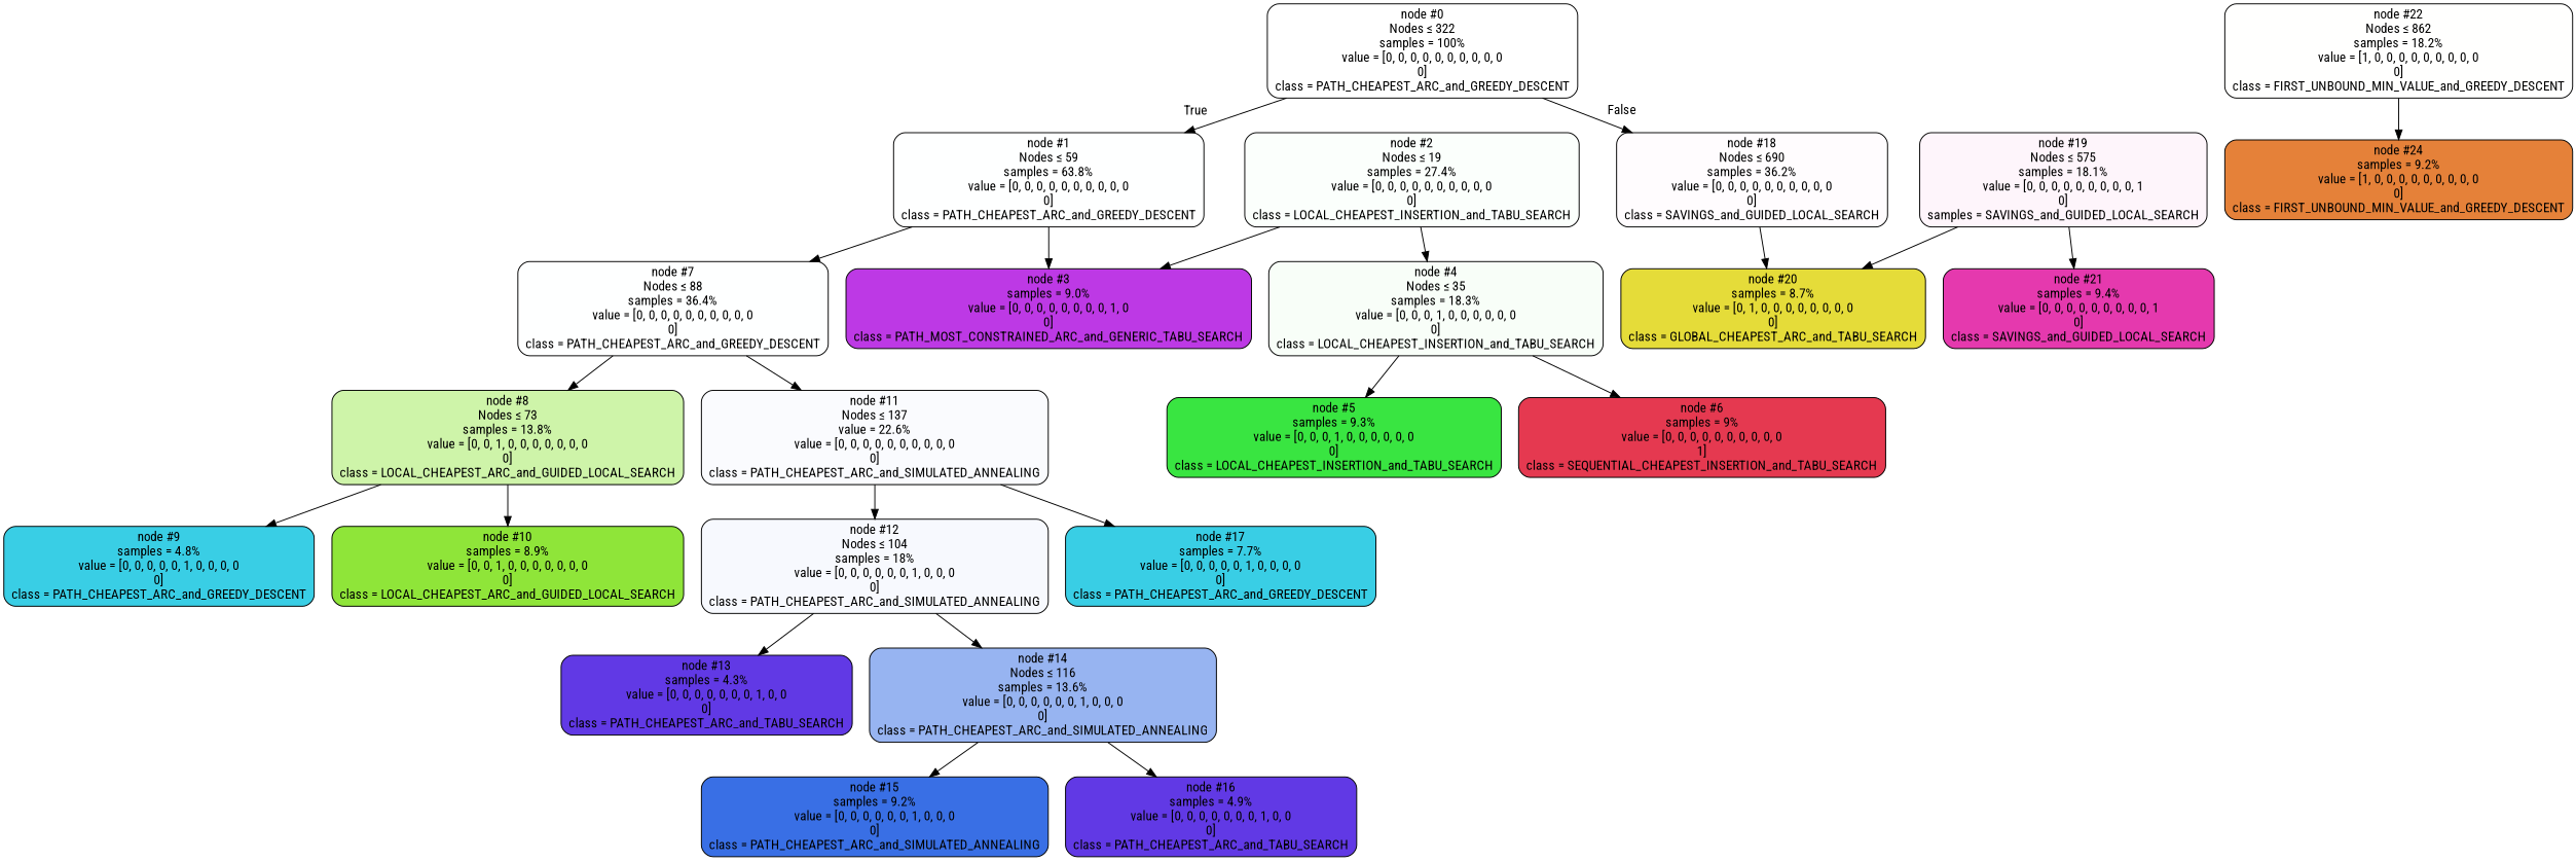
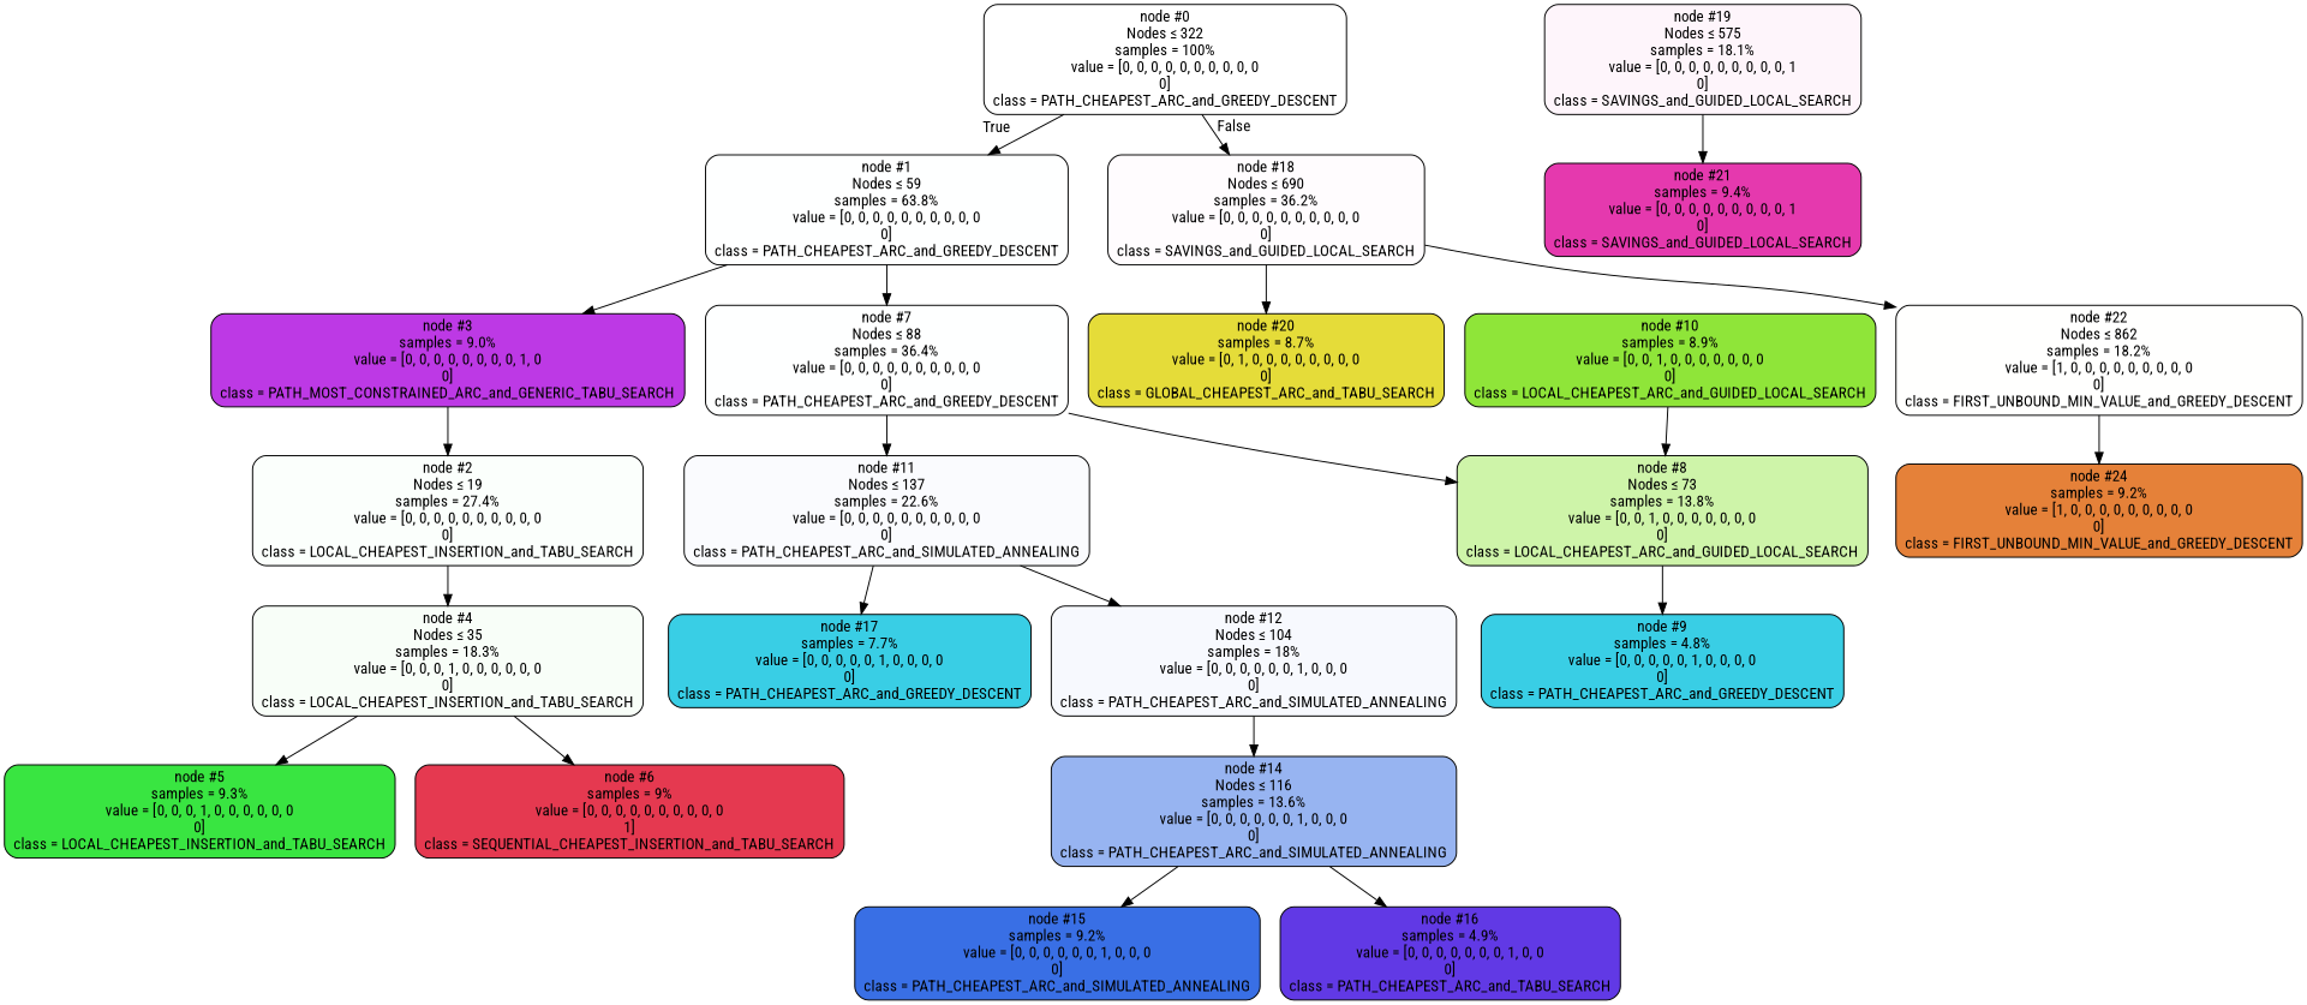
  digraph {
    fontname="Roboto Condensed"
    node [color=black fillcolor="#feffff" fontname="Roboto Condensed" shape=box style="filled, rounded"]
    edge [fontname="Roboto Condensed"]
    n1 [fillcolor="#ffffff" label=<node &#35;0<br/>Nodes &le; 322<br/>samples = 100%<br/>value = [0, 0, 0, 0, 0, 0, 0, 0, 0, 0<br/>0]<br/>class = PATH_CHEAPEST_ARC_and_GREEDY_DESCENT>]
    n2 [label=<node &#35;1<br/>Nodes &le; 59<br/>samples = 63.8%<br/>value = [0, 0, 0, 0, 0, 0, 0, 0, 0, 0<br/>0]<br/>class = PATH_CHEAPEST_ARC_and_GREEDY_DESCENT>]
    n3 [fillcolor="#fffcfe" label=<node &#35;18<br/>Nodes &le; 690<br/>samples = 36.2%<br/>value = [0, 0, 0, 0, 0, 0, 0, 0, 0, 0<br/>0]<br/>class = SAVINGS_and_GUIDED_LOCAL_SEARCH>]
    n4 [label=<node &#35;7<br/>Nodes &le; 88<br/>samples = 36.4%<br/>value = [0, 0, 0, 0, 0, 0, 0, 0, 0, 0<br/>0]<br/>class = PATH_CHEAPEST_ARC_and_GREEDY_DESCENT>]
    n5 [fillcolor="#bd39e5" label=<node &#35;3<br/>samples = 9.0%<br/>value = [0, 0, 0, 0, 0, 0, 0, 0, 1, 0<br/>0]<br/>class = PATH_MOST_CONSTRAINED_ARC_and_GENERIC_TABU_SEARCH>]
    n6 [fillcolor="#fffffe" label=<node &#35;22<br/>Nodes &le; 862<br/>samples = 18.2%<br/>value = [1, 0, 0, 0, 0, 0, 0, 0, 0, 0<br/>0]<br/>class = FIRST_UNBOUND_MIN_VALUE_and_GREEDY_DESCENT>]
    n7 [fillcolor="#e5dc39" label=<node &#35;20<br/>samples = 8.7%<br/>value = [0, 1, 0, 0, 0, 0, 0, 0, 0, 0<br/>0]<br/>class = GLOBAL_CHEAPEST_ARC_and_TABU_SEARCH>]
    n8 [fillcolor="#fbfffc" label=<node &#35;2<br/>Nodes &le; 19<br/>samples = 27.4%<br/>value = [0, 0, 0, 0, 0, 0, 0, 0, 0, 0<br/>0]<br/>class = LOCAL_CHEAPEST_INSERTION_and_TABU_SEARCH>]
    n9 [fillcolor="#f8fef8" label=<node &#35;4<br/>Nodes &le; 35<br/>samples = 18.3%<br/>value = [0, 0, 0, 1, 0, 0, 0, 0, 0, 0<br/>0]<br/>class = LOCAL_CHEAPEST_INSERTION_and_TABU_SEARCH>]
    n10 [fillcolor="#cef4a9" label=<node &#35;8<br/>Nodes &le; 73<br/>samples = 13.8%<br/>value = [0, 0, 1, 0, 0, 0, 0, 0, 0, 0<br/>0]<br/>class = LOCAL_CHEAPEST_ARC_and_GUIDED_LOCAL_SEARCH>]
-   n11 [fillcolor="#fafbfe" label=<node &#35;11<br/>Nodes &le; 137<br/>value = 22.6%<br/>value = [0, 0, 0, 0, 0, 0, 0, 0, 0, 0<br/>0]<br/>class = PATH_CHEAPEST_ARC_and_SIMULATED_ANNEALING>]
+   n11 [fillcolor="#fafbfe" label=<node &#35;11<br/>Nodes &le; 137<br/>samples = 22.6%<br/>value = [0, 0, 0, 0, 0, 0, 0, 0, 0, 0<br/>0]<br/>class = PATH_CHEAPEST_ARC_and_SIMULATED_ANNEALING>]
    n12 [fillcolor="#39e541" label=<node &#35;5<br/>samples = 9.3%<br/>value = [0, 0, 0, 1, 0, 0, 0, 0, 0, 0<br/>0]<br/>class = LOCAL_CHEAPEST_INSERTION_and_TABU_SEARCH>]
    n13 [fillcolor="#e53950" label=<node &#35;6<br/>samples = 9%<br/>value = [0, 0, 0, 0, 0, 0, 0, 0, 0, 0<br/>1]<br/>class = SEQUENTIAL_CHEAPEST_INSERTION_and_TABU_SEARCH>]
    n14 [fillcolor="#39cee5" label=<node &#35;9<br/>samples = 4.8%<br/>value = [0, 0, 0, 0, 0, 1, 0, 0, 0, 0<br/>0]<br/>class = PATH_CHEAPEST_ARC_and_GREEDY_DESCENT>]
    n15 [fillcolor="#8fe539" label=<node &#35;10<br/>samples = 8.9%<br/>value = [0, 0, 1, 0, 0, 0, 0, 0, 0, 0<br/>0]<br/>class = LOCAL_CHEAPEST_ARC_and_GUIDED_LOCAL_SEARCH>]
    n16 [fillcolor="#f7f9fe" label=<node &#35;12<br/>Nodes &le; 104<br/>samples = 18%<br/>value = [0, 0, 0, 0, 0, 0, 1, 0, 0, 0<br/>0]<br/>class = PATH_CHEAPEST_ARC_and_SIMULATED_ANNEALING>]
    n17 [fillcolor="#39cee5" label=<node &#35;17<br/>samples = 7.7%<br/>value = [0, 0, 0, 0, 0, 1, 0, 0, 0, 0<br/>0]<br/>class = PATH_CHEAPEST_ARC_and_GREEDY_DESCENT>]
-   n18 [fillcolor="#6139e5" label=<node &#35;13<br/>samples = 4.3%<br/>value = [0, 0, 0, 0, 0, 0, 0, 1, 0, 0<br/>0]<br/>class = PATH_CHEAPEST_ARC_and_TABU_SEARCH>]
    n19 [fillcolor="#97b4f1" label=<node &#35;14<br/>Nodes &le; 116<br/>samples = 13.6%<br/>value = [0, 0, 0, 0, 0, 0, 1, 0, 0, 0<br/>0]<br/>class = PATH_CHEAPEST_ARC_and_SIMULATED_ANNEALING>]
    n20 [fillcolor="#396fe5" label=<node &#35;15<br/>samples = 9.2%<br/>value = [0, 0, 0, 0, 0, 0, 1, 0, 0, 0<br/>0]<br/>class = PATH_CHEAPEST_ARC_and_SIMULATED_ANNEALING>]
    n21 [fillcolor="#6139e5" label=<node &#35;16<br/>samples = 4.9%<br/>value = [0, 0, 0, 0, 0, 0, 0, 1, 0, 0<br/>0]<br/>class = PATH_CHEAPEST_ARC_and_TABU_SEARCH>]
-   n22 [fillcolor="#fef5fb" label=<node &#35;19<br/>Nodes &le; 575<br/>samples = 18.1%<br/>value = [0, 0, 0, 0, 0, 0, 0, 0, 0, 1<br/>0]<br/>samples = SAVINGS_and_GUIDED_LOCAL_SEARCH>]
+   n22 [fillcolor="#fef5fb" label=<node &#35;19<br/>Nodes &le; 575<br/>samples = 18.1%<br/>value = [0, 0, 0, 0, 0, 0, 0, 0, 0, 1<br/>0]<br/>class = SAVINGS_and_GUIDED_LOCAL_SEARCH>]
    n23 [fillcolor="#e539ae" label=<node &#35;21<br/>samples = 9.4%<br/>value = [0, 0, 0, 0, 0, 0, 0, 0, 0, 1<br/>0]<br/>class = SAVINGS_and_GUIDED_LOCAL_SEARCH>]
    n24 [fillcolor="#e58139" label=<node &#35;24<br/>samples = 9.2%<br/>value = [1, 0, 0, 0, 0, 0, 0, 0, 0, 0<br/>0]<br/>class = FIRST_UNBOUND_MIN_VALUE_and_GREEDY_DESCENT>]
    n1 -> n2 [headlabel=True labelangle=45 labeldistance=2.5]
    n1 -> n3 [headlabel=False labelangle=-45 labeldistance=2.5]
    n2 -> n4
    n2 -> n5
+   n3 -> n6
    n3 -> n7
    n4 -> n10
    n4 -> n11
    n6 -> n24
-   n8 -> n5
+   n5 -> n8
    n8 -> n9
    n9 -> n12
    n9 -> n13
    n10 -> n14
-   n10 -> n15
+   n15 -> n10
    n11 -> n16
    n11 -> n17
-   n16 -> n18
    n16 -> n19
    n19 -> n20
    n19 -> n21
-   n22 -> n7
    n22 -> n23
  }
